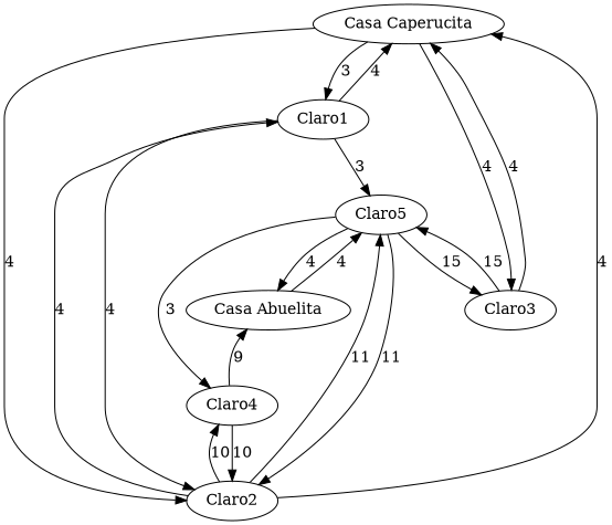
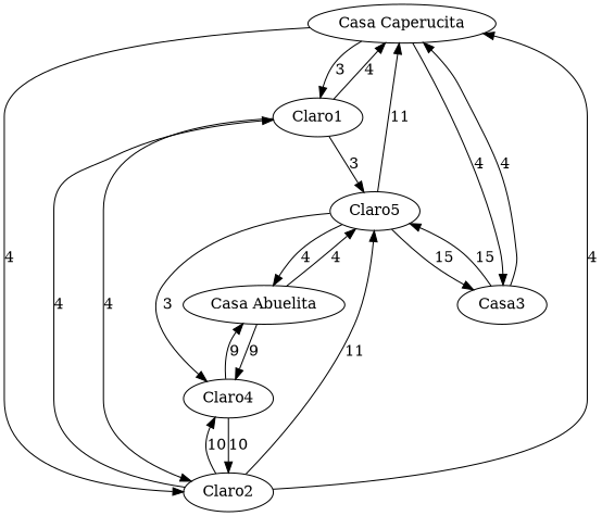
  digraph {
    "Casa Caperucita"
    Claro1
    Claro2
-   Claro3
+   Claro3 [label=Casa3]
    Claro5
    Claro4
    "Casa Abuelita"
    "Casa Caperucita" -> Claro1 [label=3]
    "Casa Caperucita" -> Claro2 [label=4]
    "Casa Caperucita" -> Claro3 [label=4]
    Claro1 -> "Casa Caperucita" [label=4]
    Claro1 -> Claro2 [label=4]
    Claro1 -> Claro5 [label=3]
    Claro2 -> "Casa Caperucita" [label=4]
    Claro2 -> Claro1 [label=4]
    Claro2 -> Claro5 [label=11]
    Claro2 -> Claro4 [label=10]
    Claro3 -> "Casa Caperucita" [label=4]
    Claro3 -> Claro5 [label=15]
-   Claro5 -> Claro2 [label=11]
+   Claro5 -> "Casa Caperucita" [label=11]
    Claro5 -> Claro3 [label=15]
    Claro5 -> Claro4 [label=3]
    Claro5 -> "Casa Abuelita" [label=4]
    Claro4 -> Claro2 [label=10]
    Claro4 -> "Casa Abuelita" [label=9]
    "Casa Abuelita" -> Claro5 [label=4]
+   "Casa Abuelita" -> Claro4 [label=9]
  }
